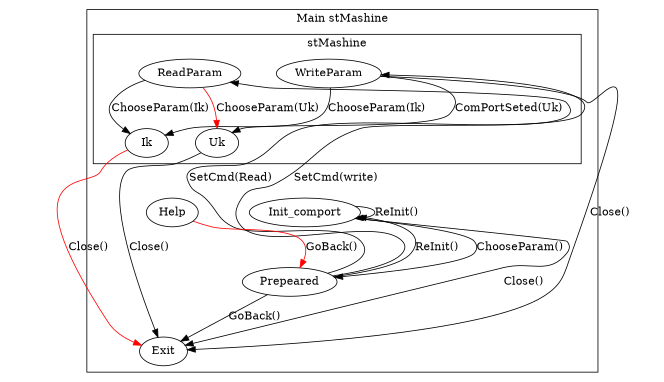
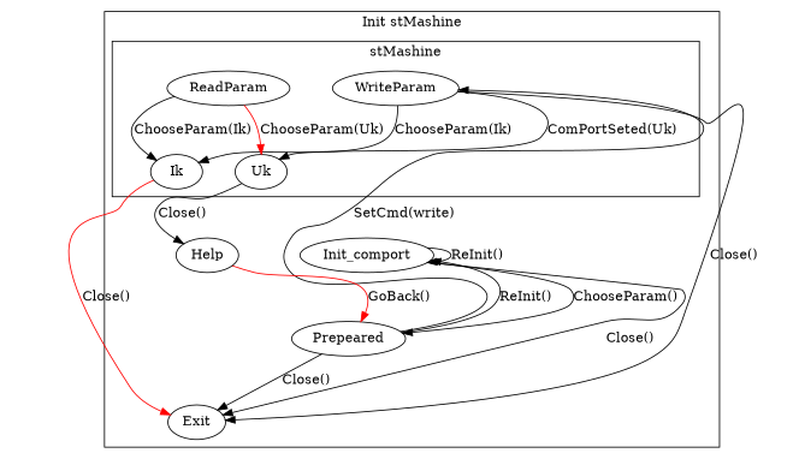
  digraph {
    edge [weight=0.2]
    WriteParam
    ReadParam
    Ik
    Uk
    Init_comport
    Prepeared
    Exit
    Help
    subgraph cluster_1 {
-     label="Main stMashine"
+     label="Init stMashine"
      Init_comport
      Prepeared
      Exit
      Help
      subgraph cluster_2 {
        label=stMashine
        subgraph sub_3 {
          label=stMashine
          rank=same
          WriteParam
          ReadParam
        }
        subgraph sub_4 {
          label=stMashine
          rank=same
          Ik
          Uk
        }
      }
    }
    WriteParam -> Ik [label="ChooseParam(Ik)"]
    WriteParam -> Uk [label="ComPortSeted(Uk)"]
    WriteParam -> Exit [label="Close()"]
    ReadParam -> Ik [label="ChooseParam(Ik)"]
    ReadParam -> Uk [color=red label="ChooseParam(Uk)"]
    Ik -> Exit [color=red label="Close()"]
-   Uk -> Exit [label="Close()"]
+   Uk -> Help [label="Close()"]
    Init_comport -> Init_comport [label="ReInit()"]
    Init_comport -> Prepeared [label="ChooseParam()"]
    Init_comport -> Exit [label="Close()"]
    Prepeared -> WriteParam [label="SetCmd(write)" weight=0.4]
-   Prepeared -> ReadParam [label="SetCmd(Read)" weight=0.4]
    Prepeared -> Init_comport [label="ReInit()" weight=0.4]
-   Prepeared -> Exit [label="GoBack()"]
+   Prepeared -> Exit [label="Close()"]
    Help -> Prepeared [color=red label="GoBack()" weight=0.4]
  }
